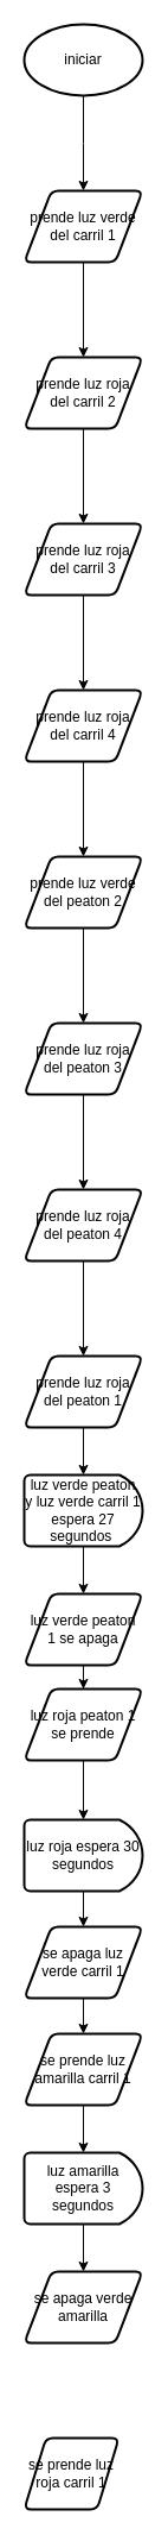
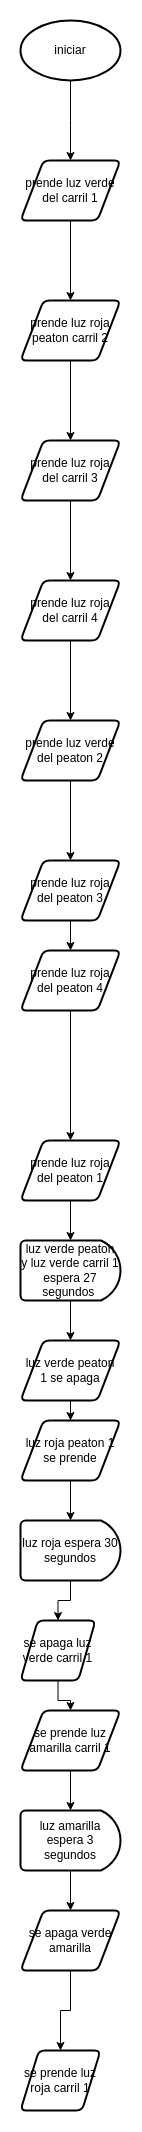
  <mxCell id="0" />
  <mxCell id="1" parent="0" />
  <mxCell id="2" value="" style="edgeStyle=orthogonalEdgeStyle;rounded=0;orthogonalLoop=1;jettySize=auto;html=1;" edge="1" parent="1" source="3"><mxGeometry relative="1" as="geometry"><mxPoint x="70" y="160" as="targetPoint" /></mxGeometry></mxCell>
  <mxCell id="3" value="iniciar" style="strokeWidth=2;html=1;shape=mxgraph.flowchart.start_1;whiteSpace=wrap;" vertex="1" parent="1"><mxGeometry x="20" y="20" width="100" height="60" as="geometry" /></mxCell>
  <mxCell id="4" value="" style="edgeStyle=orthogonalEdgeStyle;rounded=0;orthogonalLoop=1;jettySize=auto;html=1;" edge="1" parent="1" source="5" target="7"><mxGeometry relative="1" as="geometry" /></mxCell>
  <mxCell id="5" value="prende luz verde del carril 1" style="shape=parallelogram;html=1;strokeWidth=2;perimeter=parallelogramPerimeter;whiteSpace=wrap;rounded=1;arcSize=12;size=0.23;" vertex="1" parent="1"><mxGeometry x="20" y="160" width="100" height="60" as="geometry" /></mxCell>
  <mxCell id="6" value="" style="edgeStyle=orthogonalEdgeStyle;rounded=0;orthogonalLoop=1;jettySize=auto;html=1;" edge="1" parent="1" source="7" target="9"><mxGeometry relative="1" as="geometry" /></mxCell>
- <mxCell id="7" value="prende luz roja del carril 2" style="shape=parallelogram;html=1;strokeWidth=2;perimeter=parallelogramPerimeter;whiteSpace=wrap;rounded=1;arcSize=12;size=0.23;" vertex="1" parent="1"><mxGeometry x="20" y="300" width="100" height="60" as="geometry" /></mxCell>
+ <mxCell id="7" value="prende luz roja peaton carril 2" style="shape=parallelogram;html=1;strokeWidth=2;perimeter=parallelogramPerimeter;whiteSpace=wrap;rounded=1;arcSize=12;size=0.23;" vertex="1" parent="1"><mxGeometry x="20" y="300" width="100" height="60" as="geometry" /></mxCell>
  <mxCell id="8" value="" style="edgeStyle=orthogonalEdgeStyle;rounded=0;orthogonalLoop=1;jettySize=auto;html=1;" edge="1" parent="1" source="9" target="11"><mxGeometry relative="1" as="geometry" /></mxCell>
  <mxCell id="9" value="prende luz roja del carril 3" style="shape=parallelogram;html=1;strokeWidth=2;perimeter=parallelogramPerimeter;whiteSpace=wrap;rounded=1;arcSize=12;size=0.23;" vertex="1" parent="1"><mxGeometry x="20" y="440" width="100" height="60" as="geometry" /></mxCell>
  <mxCell id="10" value="" style="edgeStyle=orthogonalEdgeStyle;rounded=0;orthogonalLoop=1;jettySize=auto;html=1;" edge="1" parent="1" source="11" target="13"><mxGeometry relative="1" as="geometry" /></mxCell>
  <mxCell id="11" value="prende luz roja del carril 4" style="shape=parallelogram;html=1;strokeWidth=2;perimeter=parallelogramPerimeter;whiteSpace=wrap;rounded=1;arcSize=12;size=0.23;" vertex="1" parent="1"><mxGeometry x="20" y="580" width="100" height="60" as="geometry" /></mxCell>
  <mxCell id="12" value="" style="edgeStyle=orthogonalEdgeStyle;rounded=0;orthogonalLoop=1;jettySize=auto;html=1;" edge="1" parent="1" source="13" target="15"><mxGeometry relative="1" as="geometry" /></mxCell>
  <mxCell id="13" value="prende luz verde del peaton 2" style="shape=parallelogram;html=1;strokeWidth=2;perimeter=parallelogramPerimeter;whiteSpace=wrap;rounded=1;arcSize=12;size=0.23;" vertex="1" parent="1"><mxGeometry x="20" y="720" width="100" height="60" as="geometry" /></mxCell>
  <mxCell id="14" value="" style="edgeStyle=orthogonalEdgeStyle;rounded=0;orthogonalLoop=1;jettySize=auto;html=1;" edge="1" parent="1" source="15" target="17"><mxGeometry relative="1" as="geometry" /></mxCell>
  <mxCell id="15" value="prende luz roja del peaton 3" style="shape=parallelogram;html=1;strokeWidth=2;perimeter=parallelogramPerimeter;whiteSpace=wrap;rounded=1;arcSize=12;size=0.23;" vertex="1" parent="1"><mxGeometry x="20" y="860" width="100" height="60" as="geometry" /></mxCell>
  <mxCell id="16" value="" style="edgeStyle=orthogonalEdgeStyle;rounded=0;orthogonalLoop=1;jettySize=auto;html=1;" edge="1" parent="1" source="17" target="19"><mxGeometry relative="1" as="geometry" /></mxCell>
- <mxCell id="17" value="prende luz roja del peaton 4" style="shape=parallelogram;html=1;strokeWidth=2;perimeter=parallelogramPerimeter;whiteSpace=wrap;rounded=1;arcSize=12;size=0.23;" vertex="1" parent="1"><mxGeometry x="20" y="1000" width="100" height="60" as="geometry" /></mxCell>
+ <mxCell id="17" value="prende luz roja del peaton 4" style="shape=parallelogram;html=1;strokeWidth=2;perimeter=parallelogramPerimeter;whiteSpace=wrap;rounded=1;arcSize=12;size=0.23;" vertex="1" parent="1"><mxGeometry x="20" y="950" width="100" height="60" as="geometry" /></mxCell>
  <mxCell id="18" value="" style="edgeStyle=orthogonalEdgeStyle;rounded=0;orthogonalLoop=1;jettySize=auto;html=1;" edge="1" parent="1" source="19" target="21"><mxGeometry relative="1" as="geometry" /></mxCell>
  <mxCell id="19" value="prende luz roja del peaton 1" style="shape=parallelogram;html=1;strokeWidth=2;perimeter=parallelogramPerimeter;whiteSpace=wrap;rounded=1;arcSize=12;size=0.23;" vertex="1" parent="1"><mxGeometry x="20" y="1140" width="100" height="60" as="geometry" /></mxCell>
  <mxCell id="20" value="" style="edgeStyle=orthogonalEdgeStyle;rounded=0;orthogonalLoop=1;jettySize=auto;html=1;" edge="1" parent="1" source="21" target="23"><mxGeometry relative="1" as="geometry" /></mxCell>
  <mxCell id="21" value="luz verde peaton y luz verde carril 1 espera 27 segundos&amp;nbsp;" style="strokeWidth=2;html=1;shape=mxgraph.flowchart.delay;whiteSpace=wrap;" vertex="1" parent="1"><mxGeometry x="20" y="1240" width="100" height="60" as="geometry" /></mxCell>
  <mxCell id="22" value="" style="edgeStyle=orthogonalEdgeStyle;rounded=0;orthogonalLoop=1;jettySize=auto;html=1;" edge="1" parent="1" source="23" target="25"><mxGeometry relative="1" as="geometry" /></mxCell>
  <mxCell id="23" value="luz verde peaton 1 se apaga" style="shape=parallelogram;html=1;strokeWidth=2;perimeter=parallelogramPerimeter;whiteSpace=wrap;rounded=1;arcSize=12;size=0.23;" vertex="1" parent="1"><mxGeometry x="20" y="1340" width="100" height="60" as="geometry" /></mxCell>
  <mxCell id="24" value="" style="edgeStyle=orthogonalEdgeStyle;rounded=0;orthogonalLoop=1;jettySize=auto;html=1;" edge="1" parent="1" source="25" target="33"><mxGeometry relative="1" as="geometry" /></mxCell>
  <mxCell id="25" value="luz roja peaton 1 se prende" style="shape=parallelogram;html=1;strokeWidth=2;perimeter=parallelogramPerimeter;whiteSpace=wrap;rounded=1;arcSize=12;size=0.23;" vertex="1" parent="1"><mxGeometry x="20" y="1420" width="100" height="60" as="geometry" /></mxCell>
  <mxCell id="26" value="" style="edgeStyle=orthogonalEdgeStyle;rounded=0;orthogonalLoop=1;jettySize=auto;html=1;" edge="1" parent="1" source="27" target="29"><mxGeometry relative="1" as="geometry" /></mxCell>
- <mxCell id="27" value="se apaga luz verde carril 1" style="shape=parallelogram;html=1;strokeWidth=2;perimeter=parallelogramPerimeter;whiteSpace=wrap;rounded=1;arcSize=12;size=0.23;" vertex="1" parent="1"><mxGeometry x="20" y="1620" width="100" height="60" as="geometry" /></mxCell>
+ <mxCell id="27" value="se apaga luz verde carril 1" style="shape=parallelogram;html=1;strokeWidth=2;perimeter=parallelogramPerimeter;whiteSpace=wrap;rounded=1;arcSize=12;size=0.23;" vertex="1" parent="1"><mxGeometry x="20" y="1620" width="75" height="60" as="geometry" /></mxCell>
  <mxCell id="28" value="" style="edgeStyle=orthogonalEdgeStyle;rounded=0;orthogonalLoop=1;jettySize=auto;html=1;" edge="1" parent="1" source="29" target="31"><mxGeometry relative="1" as="geometry" /></mxCell>
  <mxCell id="29" value="se prende luz amarilla carril 1" style="shape=parallelogram;html=1;strokeWidth=2;perimeter=parallelogramPerimeter;whiteSpace=wrap;rounded=1;arcSize=12;size=0.23;" vertex="1" parent="1"><mxGeometry x="20" y="1710" width="100" height="60" as="geometry" /></mxCell>
  <mxCell id="30" value="" style="edgeStyle=orthogonalEdgeStyle;rounded=0;orthogonalLoop=1;jettySize=auto;html=1;" edge="1" parent="1" source="31" target="35"><mxGeometry relative="1" as="geometry" /></mxCell>
  <mxCell id="31" value="luz amarilla espera 3 segundos" style="strokeWidth=2;html=1;shape=mxgraph.flowchart.delay;whiteSpace=wrap;" vertex="1" parent="1"><mxGeometry x="20" y="1810" width="100" height="60" as="geometry" /></mxCell>
  <mxCell id="32" value="" style="edgeStyle=orthogonalEdgeStyle;rounded=0;orthogonalLoop=1;jettySize=auto;html=1;" edge="1" parent="1" source="33" target="27"><mxGeometry relative="1" as="geometry" /></mxCell>
- <mxCell id="33" value="luz roja espera 30 segundos" style="strokeWidth=2;html=1;shape=mxgraph.flowchart.delay;whiteSpace=wrap;" vertex="1" parent="1"><mxGeometry x="20" y="1530" width="100" height="60" as="geometry" /></mxCell>
+ <mxCell id="33" value="luz roja espera 30 segundos" style="strokeWidth=2;html=1;shape=mxgraph.flowchart.delay;whiteSpace=wrap;" vertex="1" parent="1"><mxGeometry x="20" y="1520" width="100" height="60" as="geometry" /></mxCell>
+ <mxCell id="34" value="" style="edgeStyle=orthogonalEdgeStyle;rounded=0;orthogonalLoop=1;jettySize=auto;html=1;" edge="1" parent="1" source="35" target="36"><mxGeometry relative="1" as="geometry" /></mxCell>
  <mxCell id="35" value="se apaga verde amarilla" style="shape=parallelogram;html=1;strokeWidth=2;perimeter=parallelogramPerimeter;whiteSpace=wrap;rounded=1;arcSize=12;size=0.23;" vertex="1" parent="1"><mxGeometry x="20" y="1910" width="100" height="60" as="geometry" /></mxCell>
  <mxCell id="36" value="se prende luz roja carril 1" style="shape=parallelogram;html=1;strokeWidth=2;perimeter=parallelogramPerimeter;whiteSpace=wrap;rounded=1;arcSize=12;size=0.23;" vertex="1" parent="1"><mxGeometry x="20" y="2050" width="80" height="60" as="geometry" /></mxCell>
